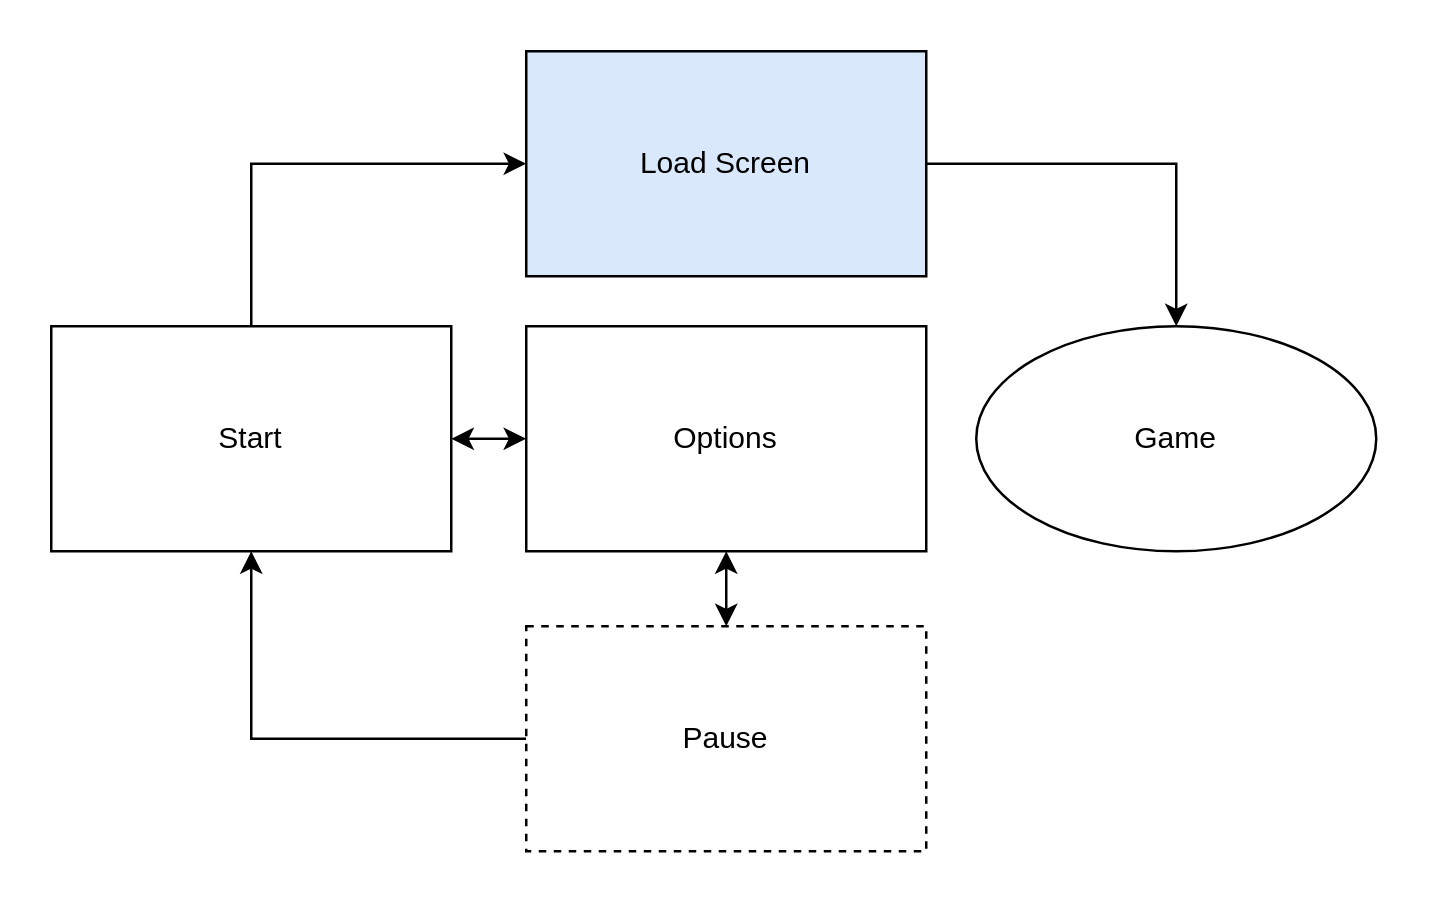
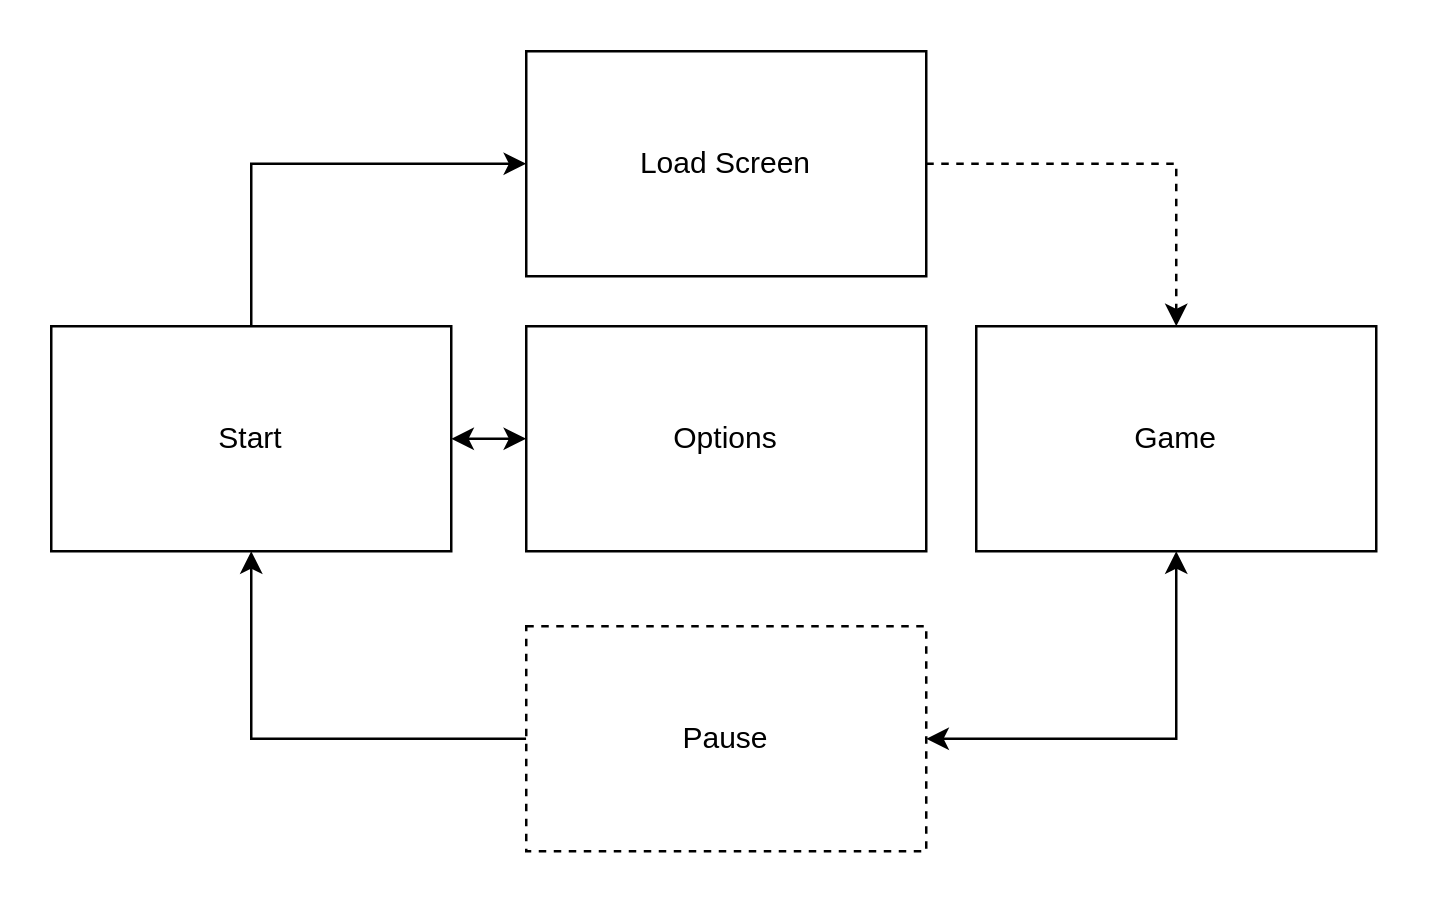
  <mxCell id="0" />
  <mxCell id="1" parent="0" />
  <mxCell id="2" style="edgeStyle=orthogonalEdgeStyle;rounded=0;orthogonalLoop=1;jettySize=auto;html=1;fontSize=72;startArrow=classic;startFill=1;exitX=1;exitY=0.5;exitDx=0;exitDy=0;entryX=0;entryY=0.5;entryDx=0;entryDy=0;" parent="1" source="4" target="5" edge="1"><mxGeometry relative="1" as="geometry"><Array as="points" /><mxPoint x="102" y="138" as="sourcePoint" /></mxGeometry></mxCell>
  <mxCell id="3" style="edgeStyle=orthogonalEdgeStyle;rounded=0;orthogonalLoop=1;jettySize=auto;html=1;entryX=0;entryY=0.5;entryDx=0;entryDy=0;fontSize=72;startArrow=none;startFill=0;exitX=0.5;exitY=0;exitDx=0;exitDy=0;" parent="1" source="4" edge="1"><mxGeometry relative="1" as="geometry"><Array as="points"><mxPoint x="100" y="65" /></Array><mxPoint x="210" y="65" as="targetPoint" /></mxGeometry></mxCell>
  <mxCell id="4" value="Start" style="rounded=0;whiteSpace=wrap;html=1;verticalAlign=middle;" parent="1" vertex="1"><mxGeometry x="20" y="130" width="160" height="90" as="geometry" /></mxCell>
  <mxCell id="5" value="Options" style="rounded=0;whiteSpace=wrap;html=1;verticalAlign=middle;" parent="1" vertex="1"><mxGeometry x="210" y="130" width="160" height="90" as="geometry" /></mxCell>
  <mxCell id="6" style="edgeStyle=orthogonalEdgeStyle;rounded=0;orthogonalLoop=1;jettySize=auto;html=1;entryX=0.5;entryY=1;entryDx=0;entryDy=0;fontSize=72;" parent="1" source="8" target="4" edge="1"><mxGeometry relative="1" as="geometry" /></mxCell>
- <mxCell id="7" value="" style="edgeStyle=orthogonalEdgeStyle;rounded=0;orthogonalLoop=1;jettySize=auto;html=1;startArrow=classic;startFill=1;" edge="1" parent="1" source="8" target="5"><mxGeometry relative="1" as="geometry" /></mxCell>
+ <mxCell id="7" value="" style="edgeStyle=orthogonalEdgeStyle;rounded=0;orthogonalLoop=1;jettySize=auto;html=1;startArrow=classic;startFill=1;" edge="1" parent="1" source="8" target="11"><mxGeometry relative="1" as="geometry" /></mxCell>
  <mxCell id="8" value="Pause" style="rounded=0;whiteSpace=wrap;html=1;verticalAlign=middle;dashed=1;" parent="1" vertex="1"><mxGeometry x="210" y="250" width="160" height="90" as="geometry" /></mxCell>
- <mxCell id="9" value="" style="edgeStyle=orthogonalEdgeStyle;rounded=0;orthogonalLoop=1;jettySize=auto;html=1;" edge="1" parent="1" source="10" target="11"><mxGeometry relative="1" as="geometry" /></mxCell>
- <mxCell id="10" value="Load Screen" style="rounded=0;whiteSpace=wrap;html=1;verticalAlign=middle;fillColor=#dae8fc;" parent="1" vertex="1"><mxGeometry x="210" y="20" width="160" height="90" as="geometry" /></mxCell>
- <mxCell id="11" value="Game" style="ellipse;whiteSpace=wrap;html=1;verticalAlign=middle;" vertex="1" parent="1"><mxGeometry x="390" y="130" width="160" height="90" as="geometry" /></mxCell>
+ <mxCell id="9" value="" style="edgeStyle=orthogonalEdgeStyle;rounded=0;orthogonalLoop=1;jettySize=auto;html=1;dashed=1;" edge="1" parent="1" source="10" target="11"><mxGeometry relative="1" as="geometry" /></mxCell>
+ <mxCell id="10" value="Load Screen" style="rounded=0;whiteSpace=wrap;html=1;verticalAlign=middle;" parent="1" vertex="1"><mxGeometry x="210" y="20" width="160" height="90" as="geometry" /></mxCell>
+ <mxCell id="11" value="Game" style="rounded=0;whiteSpace=wrap;html=1;verticalAlign=middle;" vertex="1" parent="1"><mxGeometry x="390" y="130" width="160" height="90" as="geometry" /></mxCell>
